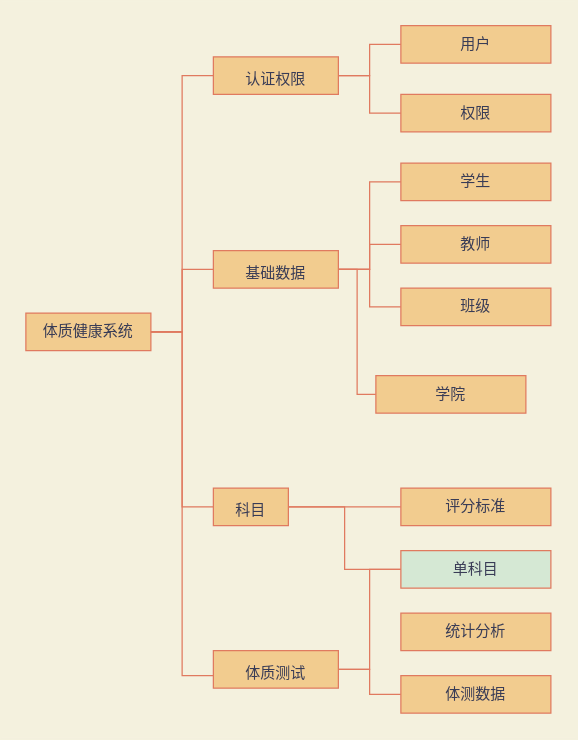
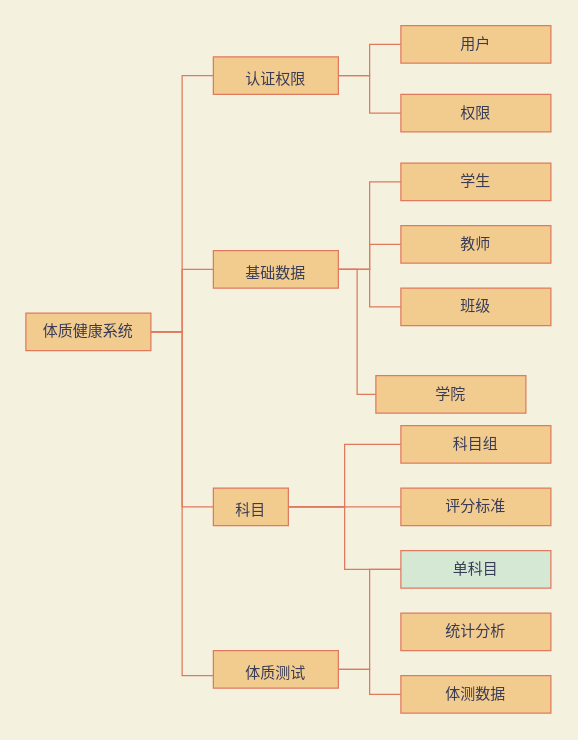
  <mxCell id="0" />
  <mxCell id="1" parent="0" />
  <mxCell id="2" value="体质健康系统" style="whiteSpace=wrap;html=1;fillColor=#F2CC8F;strokeColor=#E07A5F;fontColor=#393C56;" vertex="1" parent="1"><mxGeometry x="20" y="250" width="100" height="30" as="geometry" /></mxCell>
  <mxCell id="3" value="认证权限" style="whiteSpace=wrap;html=1;spacingTop=5;fillColor=#F2CC8F;strokeColor=#E07A5F;fontColor=#393C56;" vertex="1" parent="1"><mxGeometry x="170" y="45" width="100" height="30" as="geometry" /></mxCell>
  <mxCell id="4" value="" style="edgeStyle=elbowEdgeStyle;elbow=horizontal;html=1;rounded=0;endArrow=none;endFill=0;spacing=8;spacingRight=3;spacingBottom=2;spacingLeft=2;labelBackgroundColor=#F4F1DE;strokeColor=#E07A5F;fontColor=#393C56;" edge="1" parent="1" source="2" target="3"><mxGeometry relative="1" as="geometry" /></mxCell>
  <mxCell id="5" value="基础数据" style="whiteSpace=wrap;html=1;spacingTop=5;fillColor=#F2CC8F;strokeColor=#E07A5F;fontColor=#393C56;" vertex="1" parent="1"><mxGeometry x="170" y="200" width="100" height="30" as="geometry" /></mxCell>
  <mxCell id="6" value="" style="edgeStyle=elbowEdgeStyle;elbow=horizontal;html=1;rounded=0;endArrow=none;endFill=0;spacing=8;spacingRight=3;spacingBottom=2;spacingLeft=2;labelBackgroundColor=#F4F1DE;strokeColor=#E07A5F;fontColor=#393C56;" edge="1" parent="1" source="2" target="5"><mxGeometry relative="1" as="geometry" /></mxCell>
  <mxCell id="7" value="科目" style="whiteSpace=wrap;html=1;spacingTop=5;fillColor=#F2CC8F;strokeColor=#E07A5F;fontColor=#393C56;" vertex="1" parent="1"><mxGeometry x="170" y="390" width="60" height="30" as="geometry" /></mxCell>
  <mxCell id="8" value="体质测试" style="whiteSpace=wrap;html=1;spacingTop=5;fillColor=#F2CC8F;strokeColor=#E07A5F;fontColor=#393C56;" vertex="1" parent="1"><mxGeometry x="170" y="520" width="100" height="30" as="geometry" /></mxCell>
  <mxCell id="9" value="" style="edgeStyle=elbowEdgeStyle;elbow=horizontal;html=1;rounded=0;endArrow=none;endFill=0;spacing=8;spacingRight=3;spacingBottom=2;spacingLeft=2;labelBackgroundColor=#F4F1DE;strokeColor=#E07A5F;fontColor=#393C56;" edge="1" parent="1" source="2" target="7"><mxGeometry relative="1" as="geometry"><mxPoint x="120" y="-2673.2" as="sourcePoint" /><mxPoint x="170" y="-2713.2" as="targetPoint" /></mxGeometry></mxCell>
  <mxCell id="10" value="" style="edgeStyle=elbowEdgeStyle;elbow=horizontal;html=1;rounded=0;endArrow=none;endFill=0;spacing=8;spacingRight=3;spacingBottom=2;spacingLeft=2;labelBackgroundColor=#F4F1DE;strokeColor=#E07A5F;fontColor=#393C56;" edge="1" parent="1" source="2" target="8"><mxGeometry relative="1" as="geometry"><mxPoint x="120" y="-2673.2" as="sourcePoint" /><mxPoint x="170" y="-2633.2" as="targetPoint" /><Array as="points"><mxPoint x="145" y="540" /></Array></mxGeometry></mxCell>
  <mxCell id="11" value="用户" style="whiteSpace=wrap;html=1;fillColor=#F2CC8F;strokeColor=#E07A5F;fontColor=#393C56;" vertex="1" parent="1"><mxGeometry x="320" y="20" width="120" height="30" as="geometry" /></mxCell>
  <mxCell id="12" value="" style="edgeStyle=elbowEdgeStyle;elbow=horizontal;html=1;rounded=0;spacing=8;spacingRight=3;spacingBottom=2;spacingLeft=2;endArrow=none;endFill=0;labelBackgroundColor=#F4F1DE;strokeColor=#E07A5F;fontColor=#393C56;" edge="1" parent="1" source="3" target="11"><mxGeometry relative="1" as="geometry"><mxPoint x="270" y="-2563.2" as="sourcePoint" /><mxPoint x="320" y="-2563.2" as="targetPoint" /></mxGeometry></mxCell>
  <mxCell id="13" value="权限" style="whiteSpace=wrap;html=1;fillColor=#F2CC8F;strokeColor=#E07A5F;fontColor=#393C56;" vertex="1" parent="1"><mxGeometry x="320" y="75" width="120" height="30" as="geometry" /></mxCell>
  <mxCell id="14" value="" style="edgeStyle=elbowEdgeStyle;elbow=horizontal;html=1;rounded=0;endArrow=none;endFill=0;spacing=8;spacingRight=3;spacingBottom=2;spacingLeft=2;labelBackgroundColor=#F4F1DE;strokeColor=#E07A5F;fontColor=#393C56;" edge="1" parent="1" source="3" target="13"><mxGeometry relative="1" as="geometry"><mxPoint x="270" y="-1752" as="sourcePoint" /><mxPoint x="320" y="-1792" as="targetPoint" /></mxGeometry></mxCell>
  <mxCell id="15" value="" style="edgeStyle=elbowEdgeStyle;elbow=horizontal;html=1;rounded=0;endArrow=none;endFill=0;spacing=8;spacingRight=3;spacingBottom=2;spacingLeft=2;labelBackgroundColor=#F4F1DE;strokeColor=#E07A5F;fontColor=#393C56;" edge="1" target="16" parent="1"><mxGeometry relative="1" as="geometry"><mxPoint x="270" y="215" as="sourcePoint" /></mxGeometry></mxCell>
  <mxCell id="16" value="学院" style="whiteSpace=wrap;html=1;fillColor=#F2CC8F;strokeColor=#E07A5F;fontColor=#393C56;" vertex="1" parent="1"><mxGeometry x="300" y="300" width="120" height="30" as="geometry" /></mxCell>
  <mxCell id="17" value="班级" style="whiteSpace=wrap;html=1;fillColor=#F2CC8F;strokeColor=#E07A5F;fontColor=#393C56;" vertex="1" parent="1"><mxGeometry x="320" y="230" width="120" height="30" as="geometry" /></mxCell>
  <mxCell id="18" value="" style="edgeStyle=elbowEdgeStyle;elbow=horizontal;html=1;rounded=0;endArrow=none;endFill=0;spacing=8;spacingRight=3;spacingBottom=2;spacingLeft=2;labelBackgroundColor=#F4F1DE;strokeColor=#E07A5F;fontColor=#393C56;" edge="1" parent="1" target="17"><mxGeometry relative="1" as="geometry"><mxPoint x="270" y="215" as="sourcePoint" /><mxPoint x="320" y="-1514" as="targetPoint" /></mxGeometry></mxCell>
  <mxCell id="19" value="教师" style="whiteSpace=wrap;html=1;fillColor=#F2CC8F;strokeColor=#E07A5F;fontColor=#393C56;" vertex="1" parent="1"><mxGeometry x="320" y="180" width="120" height="30" as="geometry" /></mxCell>
  <mxCell id="20" value="" style="edgeStyle=elbowEdgeStyle;elbow=horizontal;html=1;rounded=0;endArrow=none;endFill=0;spacing=8;spacingRight=3;spacingBottom=2;spacingLeft=2;labelBackgroundColor=#F4F1DE;strokeColor=#E07A5F;fontColor=#393C56;" edge="1" parent="1" target="19"><mxGeometry relative="1" as="geometry"><mxPoint x="270" y="215" as="sourcePoint" /><mxPoint x="320" y="-1274" as="targetPoint" /></mxGeometry></mxCell>
  <mxCell id="21" value="学生" style="whiteSpace=wrap;html=1;fillColor=#F2CC8F;strokeColor=#E07A5F;fontColor=#393C56;" vertex="1" parent="1"><mxGeometry x="320" y="130" width="120" height="30" as="geometry" /></mxCell>
  <mxCell id="22" value="" style="edgeStyle=elbowEdgeStyle;elbow=horizontal;html=1;rounded=0;endArrow=none;endFill=0;spacing=8;spacingRight=3;spacingBottom=2;spacingLeft=2;labelBackgroundColor=#F4F1DE;strokeColor=#E07A5F;fontColor=#393C56;" edge="1" parent="1" target="21"><mxGeometry relative="1" as="geometry"><mxPoint x="270" y="215" as="sourcePoint" /><mxPoint x="320" y="-838" as="targetPoint" /></mxGeometry></mxCell>
  <mxCell id="23" value="" style="edgeStyle=elbowEdgeStyle;elbow=horizontal;html=1;rounded=0;endArrow=none;endFill=0;spacing=8;spacingRight=3;spacingBottom=2;spacingLeft=2;labelBackgroundColor=#F4F1DE;strokeColor=#E07A5F;fontColor=#393C56;" edge="1" target="24" source="7" parent="1"><mxGeometry relative="1" as="geometry"><mxPoint x="140" y="-458" as="sourcePoint" /><mxPoint x="170" y="-2713.2" as="targetPoint" /></mxGeometry></mxCell>
  <mxCell id="24" value="单科目" style="whiteSpace=wrap;html=1;fillColor=#d5e8d4;strokeColor=#E07A5F;fontColor=#393C56;" vertex="1" parent="1"><mxGeometry x="320" y="440" width="120" height="30" as="geometry" /></mxCell>
  <mxCell id="25" value="评分标准" style="whiteSpace=wrap;html=1;fillColor=#F2CC8F;strokeColor=#E07A5F;fontColor=#393C56;" vertex="1" parent="1"><mxGeometry x="320" y="390" width="120" height="30" as="geometry" /></mxCell>
  <mxCell id="26" value="" style="edgeStyle=elbowEdgeStyle;elbow=horizontal;html=1;rounded=0;endArrow=none;endFill=0;spacing=8;spacingRight=3;spacingBottom=2;spacingLeft=2;labelBackgroundColor=#F4F1DE;strokeColor=#E07A5F;fontColor=#393C56;" edge="1" parent="1" source="7" target="25"><mxGeometry relative="1" as="geometry"><mxPoint x="270" y="-358" as="sourcePoint" /><mxPoint x="320" y="-358" as="targetPoint" /></mxGeometry></mxCell>
+ <mxCell id="27" value="科目组" style="whiteSpace=wrap;html=1;fillColor=#F2CC8F;strokeColor=#E07A5F;fontColor=#393C56;" vertex="1" parent="1"><mxGeometry x="320" y="340" width="120" height="30" as="geometry" /></mxCell>
+ <mxCell id="28" value="" style="edgeStyle=elbowEdgeStyle;elbow=horizontal;html=1;rounded=0;endArrow=none;endFill=0;spacing=8;spacingRight=3;spacingBottom=2;spacingLeft=2;labelBackgroundColor=#F4F1DE;strokeColor=#E07A5F;fontColor=#393C56;" edge="1" parent="1" source="7" target="27"><mxGeometry relative="1" as="geometry"><mxPoint x="270" y="42" as="sourcePoint" /><mxPoint x="320" y="2" as="targetPoint" /></mxGeometry></mxCell>
  <mxCell id="29" value="" style="edgeStyle=elbowEdgeStyle;elbow=horizontal;html=1;rounded=0;endArrow=none;endFill=0;spacing=8;spacingRight=3;spacingBottom=2;spacingLeft=2;labelBackgroundColor=#F4F1DE;strokeColor=#E07A5F;fontColor=#393C56;" edge="1" target="30" source="8" parent="1"><mxGeometry relative="1" as="geometry"><mxPoint x="304" y="280" as="sourcePoint" /><mxPoint x="170" y="-2633.2" as="targetPoint" /></mxGeometry></mxCell>
  <mxCell id="30" value="体测数据" style="whiteSpace=wrap;html=1;fillColor=#F2CC8F;strokeColor=#E07A5F;fontColor=#393C56;" vertex="1" parent="1"><mxGeometry x="320" y="540" width="120" height="30" as="geometry" /></mxCell>
  <mxCell id="31" value="统计分析" style="whiteSpace=wrap;html=1;fillColor=#F2CC8F;strokeColor=#E07A5F;fontColor=#393C56;" vertex="1" parent="1"><mxGeometry x="320" y="490" width="120" height="30" as="geometry" /></mxCell>
  <mxCell id="32" value="" style="edgeStyle=elbowEdgeStyle;elbow=horizontal;html=1;rounded=0;endArrow=none;endFill=0;spacing=8;spacingRight=3;spacingBottom=2;spacingLeft=2;labelBackgroundColor=#F4F1DE;strokeColor=#E07A5F;fontColor=#393C56;" edge="1" parent="1" source="8" target="24"><mxGeometry relative="1" as="geometry"><mxPoint x="270" y="610" as="sourcePoint" /><mxPoint x="320" y="610" as="targetPoint" /></mxGeometry></mxCell>
